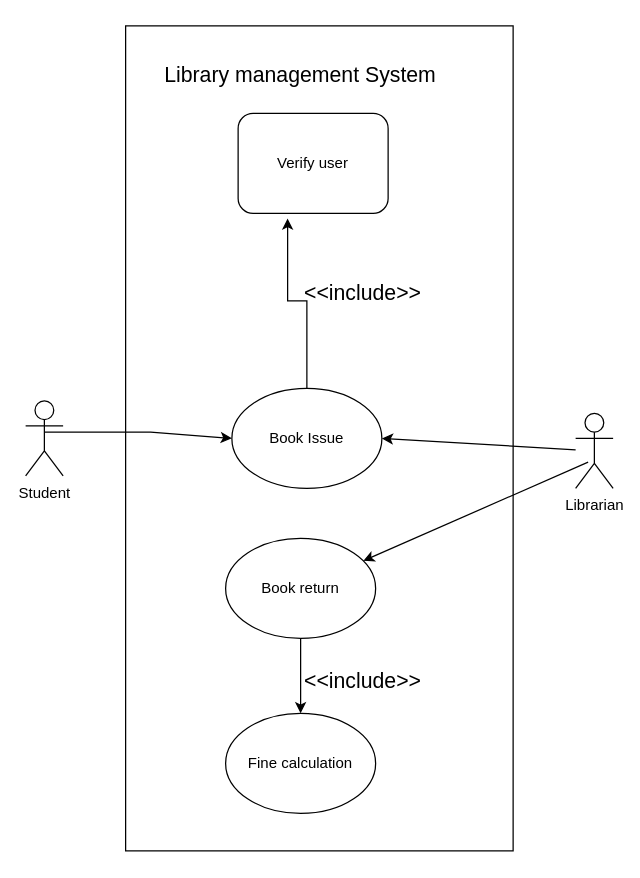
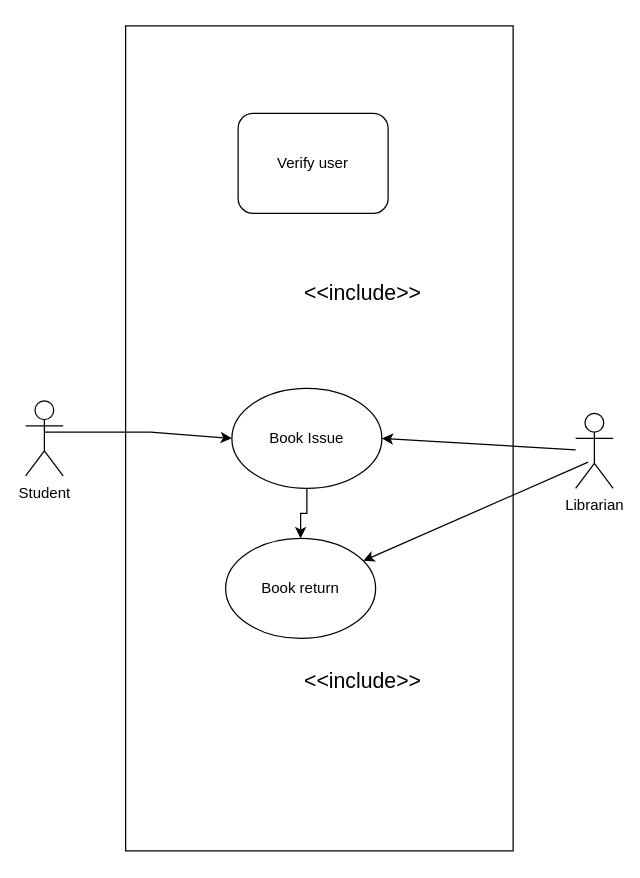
  <mxCell id="0" />
  <mxCell id="1" parent="0" />
  <mxCell id="2" value="Student" style="shape=umlActor;verticalLabelPosition=bottom;verticalAlign=top;html=1;" vertex="1" parent="1"><mxGeometry x="20" y="320" width="30" height="60" as="geometry" /></mxCell>
  <mxCell id="3" value="Librarian" style="shape=umlActor;verticalLabelPosition=bottom;verticalAlign=top;html=1;" vertex="1" parent="1"><mxGeometry x="460" y="330" width="30" height="60" as="geometry" /></mxCell>
- <mxCell id="4" style="edgeStyle=orthogonalEdgeStyle;rounded=0;orthogonalLoop=1;jettySize=auto;html=1;entryX=0.33;entryY=1.052;entryDx=0;entryDy=0;entryPerimeter=0;" edge="1" parent="1" source="5" target="9"><mxGeometry relative="1" as="geometry" /></mxCell>
+ <mxCell id="4" style="edgeStyle=orthogonalEdgeStyle;rounded=0;orthogonalLoop=1;jettySize=auto;html=1;" edge="1" parent="1" source="5" target="7"><mxGeometry relative="1" as="geometry" /></mxCell>
  <mxCell id="5" value="Book Issue" style="ellipse;whiteSpace=wrap;html=1;" vertex="1" parent="1"><mxGeometry x="185" y="310" width="120" height="80" as="geometry" /></mxCell>
- <mxCell id="6" style="edgeStyle=orthogonalEdgeStyle;rounded=0;orthogonalLoop=1;jettySize=auto;html=1;exitX=0.5;exitY=1;exitDx=0;exitDy=0;entryX=0.5;entryY=0;entryDx=0;entryDy=0;" edge="1" parent="1" source="7" target="8"><mxGeometry relative="1" as="geometry" /></mxCell>
  <mxCell id="7" value="Book return" style="ellipse;whiteSpace=wrap;html=1;" vertex="1" parent="1"><mxGeometry x="180" y="430" width="120" height="80" as="geometry" /></mxCell>
- <mxCell id="8" value="Fine calculation" style="ellipse;whiteSpace=wrap;html=1;" vertex="1" parent="1"><mxGeometry x="180" y="570" width="120" height="80" as="geometry" /></mxCell>
  <mxCell id="9" value="Verify user" style="whiteSpace=wrap;html=1;rounded=1;" vertex="1" parent="1"><mxGeometry x="190" y="90" width="120" height="80" as="geometry" /></mxCell>
- <mxCell id="10" value="&lt;font style=&quot;font-size: 17px;&quot;&gt;Library management System&lt;/font&gt;" style="text;html=1;strokeColor=none;fillColor=none;align=center;verticalAlign=middle;whiteSpace=wrap;rounded=0;" vertex="1" parent="1"><mxGeometry x="115" y="30" width="250" height="60" as="geometry" /></mxCell>
  <mxCell id="11" value="" style="endArrow=classic;html=1;rounded=0;exitX=0.5;exitY=0.5;exitDx=0;exitDy=0;exitPerimeter=0;entryX=0;entryY=0.5;entryDx=0;entryDy=0;" edge="1" parent="1" target="5"><mxGeometry width="50" height="50" relative="1" as="geometry"><mxPoint x="35" y="345" as="sourcePoint" /><mxPoint x="165" y="355" as="targetPoint" /><Array as="points"><mxPoint x="120" y="345" /></Array></mxGeometry></mxCell>
  <mxCell id="12" value="" style="endArrow=classic;html=1;rounded=0;entryX=1;entryY=0.5;entryDx=0;entryDy=0;" edge="1" parent="1" source="3" target="5"><mxGeometry width="50" height="50" relative="1" as="geometry"><mxPoint x="420" y="360" as="sourcePoint" /><mxPoint x="310" y="360" as="targetPoint" /></mxGeometry></mxCell>
  <mxCell id="13" value="" style="endArrow=classic;html=1;rounded=0;" edge="1" parent="1" target="7"><mxGeometry width="50" height="50" relative="1" as="geometry"><mxPoint x="470" y="369" as="sourcePoint" /><mxPoint x="300" y="360" as="targetPoint" /></mxGeometry></mxCell>
  <mxCell id="14" value="&lt;font style=&quot;font-size: 17px;&quot;&gt;&amp;lt;&amp;lt;include&amp;gt;&amp;gt;&lt;/font&gt;" style="text;html=1;strokeColor=none;fillColor=none;align=center;verticalAlign=middle;whiteSpace=wrap;rounded=0;" vertex="1" parent="1"><mxGeometry x="260" y="220" width="60" height="30" as="geometry" /></mxCell>
  <mxCell id="15" value="&lt;font style=&quot;font-size: 17px;&quot;&gt;&amp;lt;&amp;lt;include&amp;gt;&amp;gt;&lt;/font&gt;" style="text;html=1;strokeColor=none;fillColor=none;align=center;verticalAlign=middle;whiteSpace=wrap;rounded=0;" vertex="1" parent="1"><mxGeometry x="260" y="530" width="60" height="30" as="geometry" /></mxCell>
  <mxCell id="16" value="" style="rounded=0;whiteSpace=wrap;html=1;fillColor=none;" vertex="1" parent="1"><mxGeometry x="100" y="20" width="310" height="660" as="geometry" /></mxCell>
